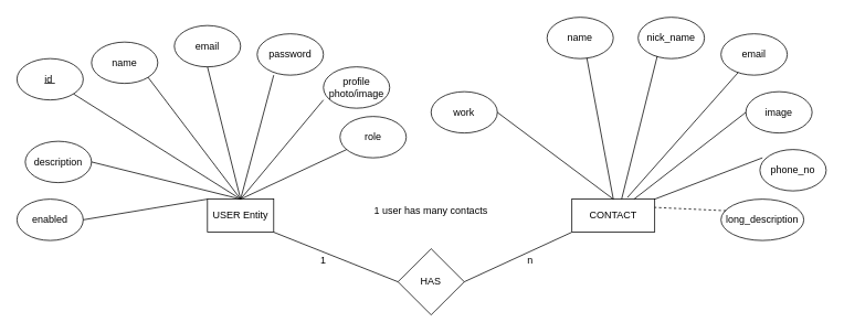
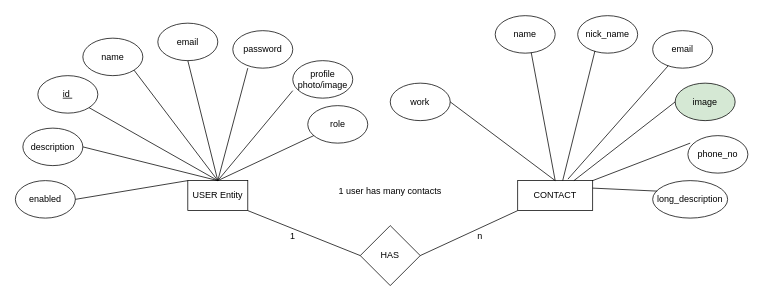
  <mxCell id="0" />
  <mxCell id="1" parent="0" />
  <mxCell id="2" value="USER Entity" style="rounded=0;whiteSpace=wrap;html=1;" vertex="1" parent="1"><mxGeometry x="250" y="240" width="80" height="40" as="geometry" /></mxCell>
  <mxCell id="3" value="CONTACT" style="rounded=0;whiteSpace=wrap;html=1;" vertex="1" parent="1"><mxGeometry x="690" y="240" width="100" height="40" as="geometry" /></mxCell>
- <mxCell id="4" value="&lt;u&gt;id&amp;nbsp;&lt;/u&gt;" style="ellipse;whiteSpace=wrap;html=1;" vertex="1" parent="1"><mxGeometry x="20" y="70" width="80" height="50" as="geometry" /></mxCell>
+ <mxCell id="4" value="&lt;u&gt;id&amp;nbsp;&lt;/u&gt;" style="ellipse;whiteSpace=wrap;html=1;" vertex="1" parent="1"><mxGeometry x="50" y="100" width="80" height="50" as="geometry" /></mxCell>
  <mxCell id="5" value="name" style="ellipse;whiteSpace=wrap;html=1;" vertex="1" parent="1"><mxGeometry x="110" y="50" width="80" height="50" as="geometry" /></mxCell>
  <mxCell id="6" value="email" style="ellipse;whiteSpace=wrap;html=1;" vertex="1" parent="1"><mxGeometry x="210" y="30" width="80" height="50" as="geometry" /></mxCell>
  <mxCell id="7" value="password" style="ellipse;whiteSpace=wrap;html=1;" vertex="1" parent="1"><mxGeometry x="310" width="80" height="50" as="geometry" y="40" /></mxCell>
  <mxCell id="8" value="description" style="ellipse;whiteSpace=wrap;html=1;" vertex="1" parent="1"><mxGeometry x="30" y="170" width="80" height="50" as="geometry" /></mxCell>
  <mxCell id="9" value="profile photo/image" style="ellipse;whiteSpace=wrap;html=1;" vertex="1" parent="1"><mxGeometry x="390" y="80" width="80" height="50" as="geometry" /></mxCell>
  <mxCell id="10" value="role" style="ellipse;whiteSpace=wrap;html=1;" vertex="1" parent="1"><mxGeometry x="410" y="140" width="80" height="50" as="geometry" /></mxCell>
  <mxCell id="11" value="enabled" style="ellipse;whiteSpace=wrap;html=1;" vertex="1" parent="1"><mxGeometry x="20" y="240" width="80" height="50" as="geometry" /></mxCell>
  <mxCell id="12" value="" style="endArrow=none;html=1;rounded=0;entryX=0.5;entryY=1;entryDx=0;entryDy=0;exitX=0.25;exitY=1;exitDx=0;exitDy=0;exitPerimeter=0;" edge="1" parent="1" source="7" target="6"><mxGeometry width="50" height="50" relative="1" as="geometry"><mxPoint x="520" y="370" as="sourcePoint" /><mxPoint x="570" y="320" as="targetPoint" /><Array as="points"><mxPoint x="290" y="240" /></Array></mxGeometry></mxCell>
  <mxCell id="13" value="" style="endArrow=none;html=1;rounded=0;entryX=1;entryY=1;entryDx=0;entryDy=0;exitX=0;exitY=0.8;exitDx=0;exitDy=0;exitPerimeter=0;" edge="1" parent="1" source="9" target="5"><mxGeometry width="50" height="50" relative="1" as="geometry"><mxPoint x="340" y="100" as="sourcePoint" /><mxPoint x="260" y="90" as="targetPoint" /><Array as="points"><mxPoint x="290" y="240" /></Array></mxGeometry></mxCell>
  <mxCell id="14" value="" style="endArrow=none;html=1;rounded=0;exitX=0.5;exitY=0;exitDx=0;exitDy=0;" edge="1" parent="1" source="2" target="10"><mxGeometry width="50" height="50" relative="1" as="geometry"><mxPoint x="520" y="370" as="sourcePoint" /><mxPoint x="570" y="320" as="targetPoint" /></mxGeometry></mxCell>
  <mxCell id="15" value="" style="endArrow=none;html=1;rounded=0;entryX=1;entryY=1;entryDx=0;entryDy=0;" edge="1" parent="1" target="4"><mxGeometry width="50" height="50" relative="1" as="geometry"><mxPoint x="290" y="240" as="sourcePoint" /><mxPoint x="428" y="190" as="targetPoint" /></mxGeometry></mxCell>
  <mxCell id="16" value="" style="endArrow=none;html=1;rounded=0;entryX=1;entryY=0.5;entryDx=0;entryDy=0;" edge="1" parent="1" target="8"><mxGeometry width="50" height="50" relative="1" as="geometry"><mxPoint x="290" y="240" as="sourcePoint" /><mxPoint x="128" y="153" as="targetPoint" /></mxGeometry></mxCell>
  <mxCell id="17" value="" style="endArrow=none;html=1;rounded=0;entryX=1;entryY=0.5;entryDx=0;entryDy=0;exitX=0;exitY=0;exitDx=0;exitDy=0;" edge="1" parent="1" source="2" target="11"><mxGeometry width="50" height="50" relative="1" as="geometry"><mxPoint x="290" y="240" as="sourcePoint" /><mxPoint x="120" y="205" as="targetPoint" /></mxGeometry></mxCell>
  <mxCell id="18" value="name" style="ellipse;whiteSpace=wrap;html=1;" vertex="1" parent="1"><mxGeometry x="660" y="20" width="80" height="50" as="geometry" /></mxCell>
  <mxCell id="19" value="nick_name" style="ellipse;whiteSpace=wrap;html=1;" vertex="1" parent="1"><mxGeometry x="770" y="20" width="80" height="50" as="geometry" /></mxCell>
  <mxCell id="20" value="work" style="ellipse;whiteSpace=wrap;html=1;" vertex="1" parent="1"><mxGeometry x="520" y="110" width="80" height="50" as="geometry" /></mxCell>
  <mxCell id="21" value="email" style="ellipse;whiteSpace=wrap;html=1;" vertex="1" parent="1"><mxGeometry x="870" width="80" height="50" as="geometry" y="40" /></mxCell>
- <mxCell id="22" value="image" style="ellipse;whiteSpace=wrap;html=1;" vertex="1" parent="1"><mxGeometry x="900" y="110" width="80" height="50" as="geometry" /></mxCell>
+ <mxCell id="22" value="image" style="ellipse;whiteSpace=wrap;html=1;fillColor=#d5e8d4;" vertex="1" parent="1"><mxGeometry x="900" y="110" width="80" height="50" as="geometry" /></mxCell>
  <mxCell id="23" value="long_description" style="ellipse;whiteSpace=wrap;html=1;" vertex="1" parent="1"><mxGeometry x="870" y="240" width="100" height="50" as="geometry" /></mxCell>
  <mxCell id="24" value="phone_no" style="ellipse;whiteSpace=wrap;html=1;" vertex="1" parent="1"><mxGeometry x="917" y="180" width="80" height="50" as="geometry" /></mxCell>
  <mxCell id="25" value="" style="endArrow=none;html=1;rounded=0;entryX=0.5;entryY=0;entryDx=0;entryDy=0;exitX=0.6;exitY=0.98;exitDx=0;exitDy=0;exitPerimeter=0;" edge="1" parent="1" source="18" target="3"><mxGeometry width="50" height="50" relative="1" as="geometry"><mxPoint x="520" y="370" as="sourcePoint" /><mxPoint x="570" y="320" as="targetPoint" /></mxGeometry></mxCell>
  <mxCell id="26" value="" style="endArrow=none;html=1;rounded=0;exitX=0.288;exitY=0.94;exitDx=0;exitDy=0;exitPerimeter=0;" edge="1" parent="1" source="19"><mxGeometry width="50" height="50" relative="1" as="geometry"><mxPoint x="718" y="85" as="sourcePoint" /><mxPoint x="750" y="240" as="targetPoint" /></mxGeometry></mxCell>
  <mxCell id="27" value="" style="endArrow=none;html=1;rounded=0;entryX=0.67;entryY=-0.05;entryDx=0;entryDy=0;entryPerimeter=0;" edge="1" parent="1" source="21" target="3"><mxGeometry width="50" height="50" relative="1" as="geometry"><mxPoint x="803" y="77" as="sourcePoint" /><mxPoint x="760" y="260" as="targetPoint" /></mxGeometry></mxCell>
  <mxCell id="28" value="" style="endArrow=none;html=1;rounded=0;entryX=0.75;entryY=0;entryDx=0;entryDy=0;exitX=0;exitY=0.5;exitDx=0;exitDy=0;" edge="1" parent="1" source="22" target="3"><mxGeometry width="50" height="50" relative="1" as="geometry"><mxPoint x="903" y="98" as="sourcePoint" /><mxPoint x="770" y="270" as="targetPoint" /></mxGeometry></mxCell>
  <mxCell id="29" value="" style="endArrow=none;html=1;rounded=0;entryX=1;entryY=0;entryDx=0;entryDy=0;exitX=0.038;exitY=0.2;exitDx=0;exitDy=0;exitPerimeter=0;" edge="1" parent="1" source="24" target="3"><mxGeometry width="50" height="50" relative="1" as="geometry"><mxPoint x="910" y="145" as="sourcePoint" /><mxPoint x="780" y="280" as="targetPoint" /></mxGeometry></mxCell>
- <mxCell id="30" value="" style="endArrow=none;html=1;rounded=0;entryX=1;entryY=0.25;entryDx=0;entryDy=0;exitX=0.06;exitY=0.28;exitDx=0;exitDy=0;exitPerimeter=0;dashed=1;" edge="1" parent="1" source="23" target="3"><mxGeometry width="50" height="50" relative="1" as="geometry"><mxPoint x="930" y="200" as="sourcePoint" /><mxPoint x="800" y="250" as="targetPoint" /></mxGeometry></mxCell>
+ <mxCell id="30" value="" style="endArrow=none;html=1;rounded=0;entryX=1;entryY=0.25;entryDx=0;entryDy=0;exitX=0.06;exitY=0.28;exitDx=0;exitDy=0;exitPerimeter=0;" edge="1" parent="1" source="23" target="3"><mxGeometry width="50" height="50" relative="1" as="geometry"><mxPoint x="930" y="200" as="sourcePoint" /><mxPoint x="800" y="250" as="targetPoint" /></mxGeometry></mxCell>
  <mxCell id="31" value="" style="endArrow=none;html=1;rounded=0;exitX=1;exitY=0.5;exitDx=0;exitDy=0;" edge="1" parent="1" source="20"><mxGeometry width="50" height="50" relative="1" as="geometry"><mxPoint x="638" y="93" as="sourcePoint" /><mxPoint x="740" y="240" as="targetPoint" /></mxGeometry></mxCell>
  <mxCell id="32" value="HAS" style="rhombus;whiteSpace=wrap;html=1;" vertex="1" parent="1"><mxGeometry x="480" y="300" width="80" height="80" as="geometry" /></mxCell>
  <mxCell id="33" value="" style="endArrow=none;html=1;rounded=0;exitX=1;exitY=1;exitDx=0;exitDy=0;entryX=0;entryY=0.5;entryDx=0;entryDy=0;" edge="1" parent="1" source="2" target="32"><mxGeometry width="50" height="50" relative="1" as="geometry"><mxPoint x="300" y="250" as="sourcePoint" /><mxPoint x="428" y="190" as="targetPoint" /></mxGeometry></mxCell>
  <mxCell id="34" value="" style="endArrow=none;html=1;rounded=0;exitX=1;exitY=0.5;exitDx=0;exitDy=0;entryX=0;entryY=1;entryDx=0;entryDy=0;" edge="1" parent="1" source="32" target="3"><mxGeometry width="50" height="50" relative="1" as="geometry"><mxPoint x="340" y="290" as="sourcePoint" /><mxPoint x="510" y="350" as="targetPoint" /></mxGeometry></mxCell>
  <mxCell id="35" value="1" style="text;html=1;strokeColor=none;fillColor=none;align=center;verticalAlign=middle;whiteSpace=wrap;rounded=0;" vertex="1" parent="1"><mxGeometry x="360" y="300" width="60" height="30" as="geometry" /></mxCell>
  <mxCell id="36" value="n" style="text;html=1;strokeColor=none;fillColor=none;align=center;verticalAlign=middle;whiteSpace=wrap;rounded=0;" vertex="1" parent="1"><mxGeometry x="610" y="300" width="60" height="30" as="geometry" /></mxCell>
  <mxCell id="37" value="1 user has many contacts&lt;br&gt;" style="text;html=1;strokeColor=none;fillColor=none;align=center;verticalAlign=middle;whiteSpace=wrap;rounded=0;" vertex="1" parent="1"><mxGeometry x="420" y="240" width="200" height="30" as="geometry" /></mxCell>
